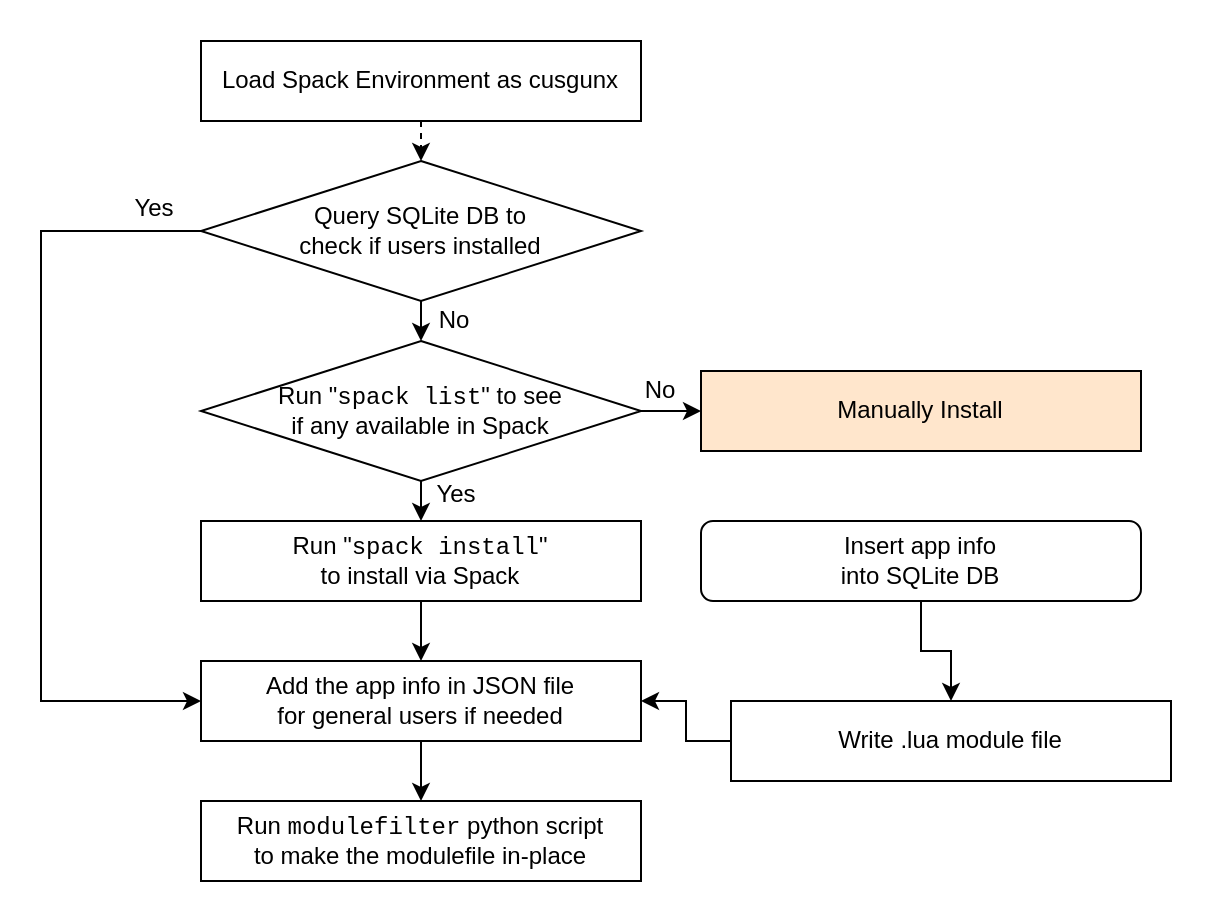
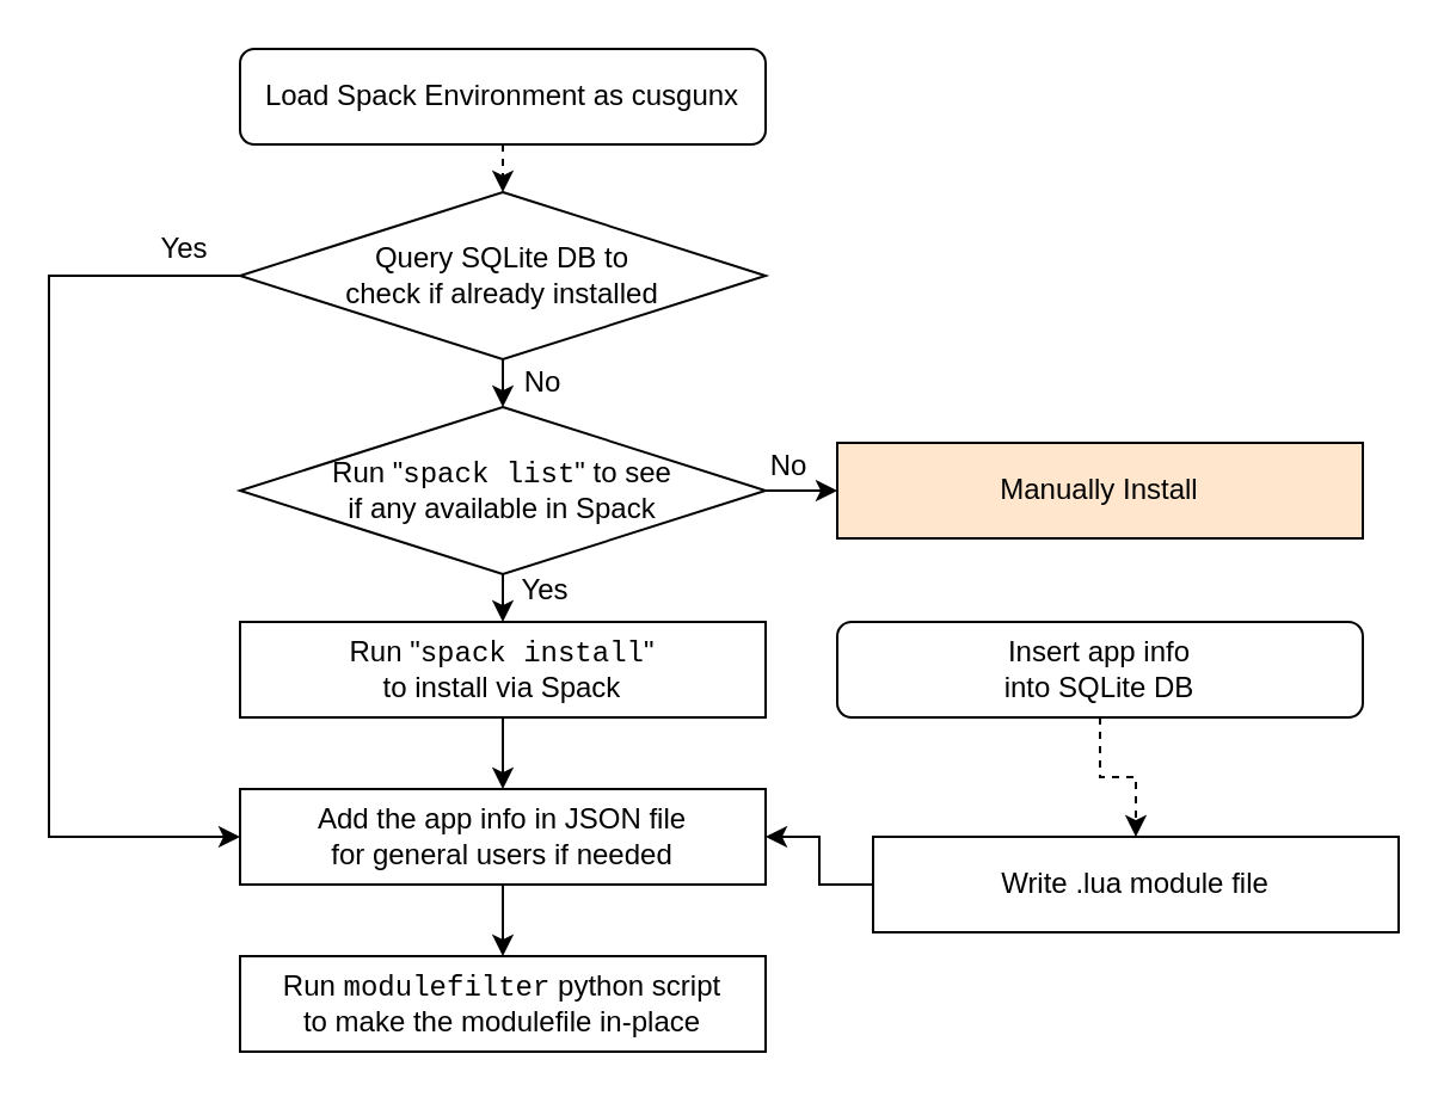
  <mxCell id="0" />
  <mxCell id="1" parent="0" />
  <mxCell id="2" style="edgeStyle=orthogonalEdgeStyle;rounded=0;orthogonalLoop=1;jettySize=auto;html=1;exitX=0.5;exitY=1;exitDx=0;exitDy=0;entryX=0.5;entryY=0;entryDx=0;entryDy=0;dashed=1;" edge="1" parent="1" source="3" target="8"><mxGeometry relative="1" as="geometry" /></mxCell>
- <mxCell id="3" value="Load Spack Environment as cusgunx " style="rounded=0;whiteSpace=wrap;html=1;" parent="1" vertex="1"><mxGeometry x="100" y="20" width="220" height="40" as="geometry" /></mxCell>
+ <mxCell id="3" value="Load Spack Environment as cusgunx " style="whiteSpace=wrap;html=1;rounded=1;" parent="1" vertex="1"><mxGeometry x="100" y="20" width="220" height="40" as="geometry" /></mxCell>
  <mxCell id="4" style="edgeStyle=orthogonalEdgeStyle;rounded=0;orthogonalLoop=1;jettySize=auto;html=1;exitX=0.5;exitY=1;exitDx=0;exitDy=0;entryX=0.5;entryY=0;entryDx=0;entryDy=0;" parent="1" source="5" target="19" edge="1"><mxGeometry relative="1" as="geometry" /></mxCell>
  <mxCell id="5" value="Add the app info in JSON file&lt;br&gt;for general users if needed" style="rounded=0;whiteSpace=wrap;html=1;" parent="1" vertex="1"><mxGeometry x="100" y="330" width="220" height="40" as="geometry" /></mxCell>
  <mxCell id="6" value="" style="edgeStyle=orthogonalEdgeStyle;rounded=0;orthogonalLoop=1;jettySize=auto;html=1;exitX=0.5;exitY=1;exitDx=0;exitDy=0;entryX=0.5;entryY=0;entryDx=0;entryDy=0;align=left;" parent="1" source="8" target="11" edge="1"><mxGeometry relative="1" as="geometry" /></mxCell>
  <mxCell id="7" style="edgeStyle=orthogonalEdgeStyle;rounded=0;orthogonalLoop=1;jettySize=auto;html=1;exitX=0;exitY=0.5;exitDx=0;exitDy=0;entryX=0;entryY=0.5;entryDx=0;entryDy=0;" parent="1" source="8" target="5" edge="1"><mxGeometry relative="1" as="geometry"><Array as="points"><mxPoint x="20" y="115" /><mxPoint x="20" y="350" /></Array></mxGeometry></mxCell>
- <mxCell id="8" value="&lt;span style=&quot;white-space: normal&quot;&gt;Query SQLite DB to&lt;br&gt;check&amp;nbsp;&lt;/span&gt;&lt;span style=&quot;white-space: normal&quot;&gt;if users installed&lt;/span&gt;" style="rhombus;whiteSpace=wrap;html=1;" parent="1" vertex="1"><mxGeometry x="100" y="80" width="220" height="70" as="geometry" /></mxCell>
+ <mxCell id="8" value="&lt;span style=&quot;white-space: normal&quot;&gt;Query SQLite DB to&lt;br&gt;check&amp;nbsp;&lt;/span&gt;&lt;span style=&quot;white-space: normal&quot;&gt;if already installed&lt;/span&gt;" style="rhombus;whiteSpace=wrap;html=1;" parent="1" vertex="1"><mxGeometry x="100" y="80" width="220" height="70" as="geometry" /></mxCell>
  <mxCell id="9" style="edgeStyle=orthogonalEdgeStyle;rounded=0;orthogonalLoop=1;jettySize=auto;html=1;exitX=1;exitY=0.5;exitDx=0;exitDy=0;entryX=0;entryY=0.5;entryDx=0;entryDy=0;" parent="1" source="11" target="14" edge="1"><mxGeometry relative="1" as="geometry" /></mxCell>
  <mxCell id="10" style="edgeStyle=orthogonalEdgeStyle;rounded=0;orthogonalLoop=1;jettySize=auto;html=1;exitX=0.5;exitY=1;exitDx=0;exitDy=0;entryX=0.5;entryY=0;entryDx=0;entryDy=0;" parent="1" source="11" target="13" edge="1"><mxGeometry relative="1" as="geometry" /></mxCell>
  <mxCell id="11" value="Run &quot;&lt;font face=&quot;Courier New&quot;&gt;spack list&lt;/font&gt;&quot; to see&lt;br&gt;if any available in Spack" style="rhombus;whiteSpace=wrap;html=1;" parent="1" vertex="1"><mxGeometry x="100" y="170" width="220" height="70" as="geometry" /></mxCell>
  <mxCell id="12" style="edgeStyle=orthogonalEdgeStyle;rounded=0;orthogonalLoop=1;jettySize=auto;html=1;exitX=0.5;exitY=1;exitDx=0;exitDy=0;entryX=0.5;entryY=0;entryDx=0;entryDy=0;" parent="1" source="13" target="5" edge="1"><mxGeometry relative="1" as="geometry" /></mxCell>
  <mxCell id="13" value="Run &quot;&lt;font face=&quot;Courier New&quot;&gt;spack install&lt;/font&gt;&quot; &lt;br&gt;to install via Spack" style="rounded=0;whiteSpace=wrap;html=1;" parent="1" vertex="1"><mxGeometry x="100" y="260" width="220" height="40" as="geometry" /></mxCell>
  <mxCell id="14" value="Manually Install" style="rounded=0;whiteSpace=wrap;html=1;fillColor=#ffe6cc;" parent="1" vertex="1"><mxGeometry x="350" y="185" width="220" height="40" as="geometry" /></mxCell>
- <mxCell id="15" style="edgeStyle=orthogonalEdgeStyle;rounded=0;orthogonalLoop=1;jettySize=auto;html=1;exitX=0.5;exitY=1;exitDx=0;exitDy=0;entryX=0.5;entryY=0;entryDx=0;entryDy=0;" parent="1" source="16" target="18" edge="1"><mxGeometry relative="1" as="geometry" /></mxCell>
+ <mxCell id="15" style="edgeStyle=orthogonalEdgeStyle;rounded=0;orthogonalLoop=1;jettySize=auto;html=1;exitX=0.5;exitY=1;exitDx=0;exitDy=0;entryX=0.5;entryY=0;entryDx=0;entryDy=0;dashed=1;" parent="1" source="16" target="18" edge="1"><mxGeometry relative="1" as="geometry" /></mxCell>
  <mxCell id="16" value="Insert app info &lt;br&gt;into SQLite DB" style="whiteSpace=wrap;html=1;rounded=1;" parent="1" vertex="1"><mxGeometry x="350" y="260" width="220" height="40" as="geometry" /></mxCell>
  <mxCell id="17" style="edgeStyle=orthogonalEdgeStyle;rounded=0;orthogonalLoop=1;jettySize=auto;html=1;exitX=0;exitY=0.5;exitDx=0;exitDy=0;entryX=1;entryY=0.5;entryDx=0;entryDy=0;" parent="1" source="18" target="5" edge="1"><mxGeometry relative="1" as="geometry" /></mxCell>
  <mxCell id="18" value="Write .lua module file" style="rounded=0;whiteSpace=wrap;html=1;" parent="1" vertex="1"><mxGeometry x="365" y="350" width="220" height="40" as="geometry" /></mxCell>
  <mxCell id="19" value="Run &lt;font face=&quot;Courier New&quot;&gt;modulefilter&lt;/font&gt; python script&lt;br&gt;to make the modulefile in-place" style="rounded=0;whiteSpace=wrap;html=1;" parent="1" vertex="1"><mxGeometry x="100" y="400" width="220" height="40" as="geometry" /></mxCell>
  <mxCell id="20" value="Yes" style="text;html=1;strokeColor=none;fillColor=none;align=center;verticalAlign=middle;whiteSpace=wrap;rounded=0;" parent="1" vertex="1"><mxGeometry x="57" y="94" width="40" height="20" as="geometry" /></mxCell>
  <mxCell id="21" value="No" style="text;html=1;strokeColor=none;fillColor=none;align=center;verticalAlign=middle;whiteSpace=wrap;rounded=0;" parent="1" vertex="1"><mxGeometry x="207" y="150" width="40" height="20" as="geometry" /></mxCell>
  <mxCell id="22" value="Yes" style="text;html=1;strokeColor=none;fillColor=none;align=center;verticalAlign=middle;whiteSpace=wrap;rounded=0;" parent="1" vertex="1"><mxGeometry x="208" y="237" width="40" height="20" as="geometry" /></mxCell>
  <mxCell id="23" value="No" style="text;html=1;strokeColor=none;fillColor=none;align=center;verticalAlign=middle;whiteSpace=wrap;rounded=0;" parent="1" vertex="1"><mxGeometry x="310" y="185" width="40" height="20" as="geometry" /></mxCell>
